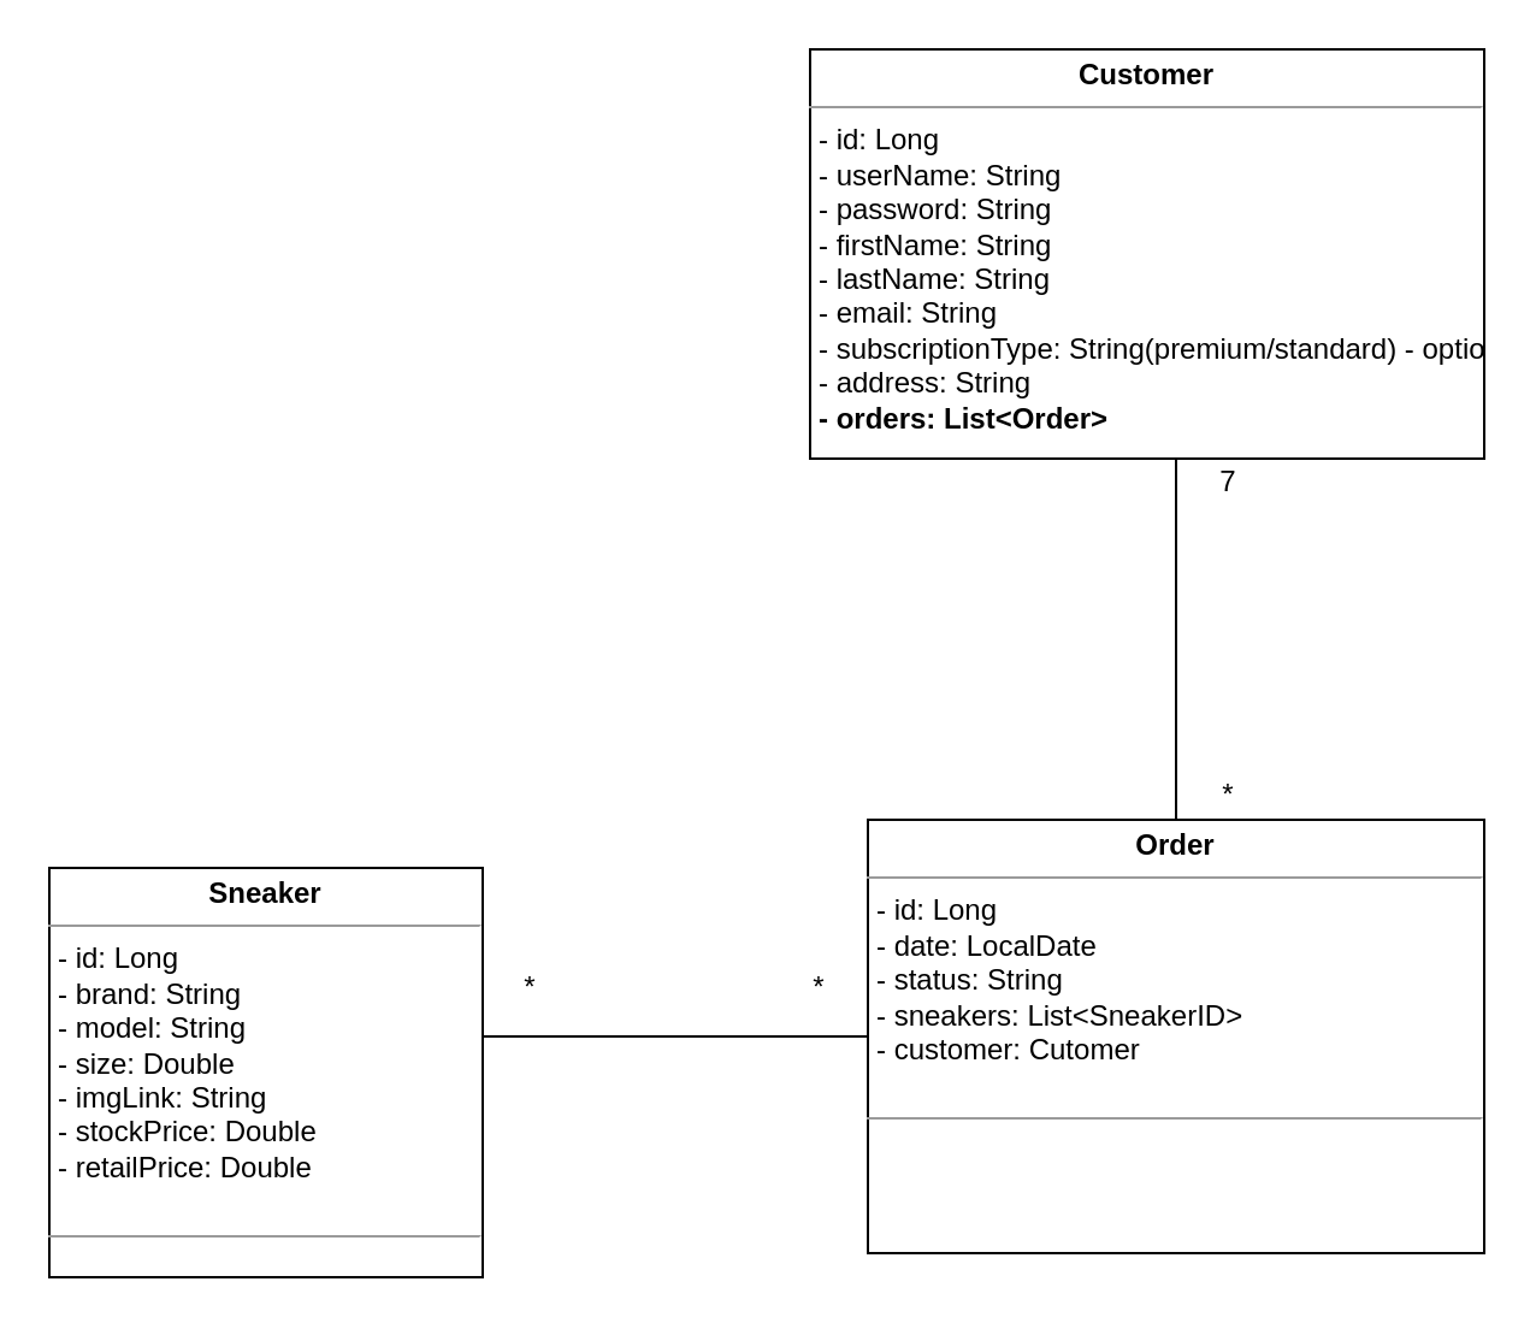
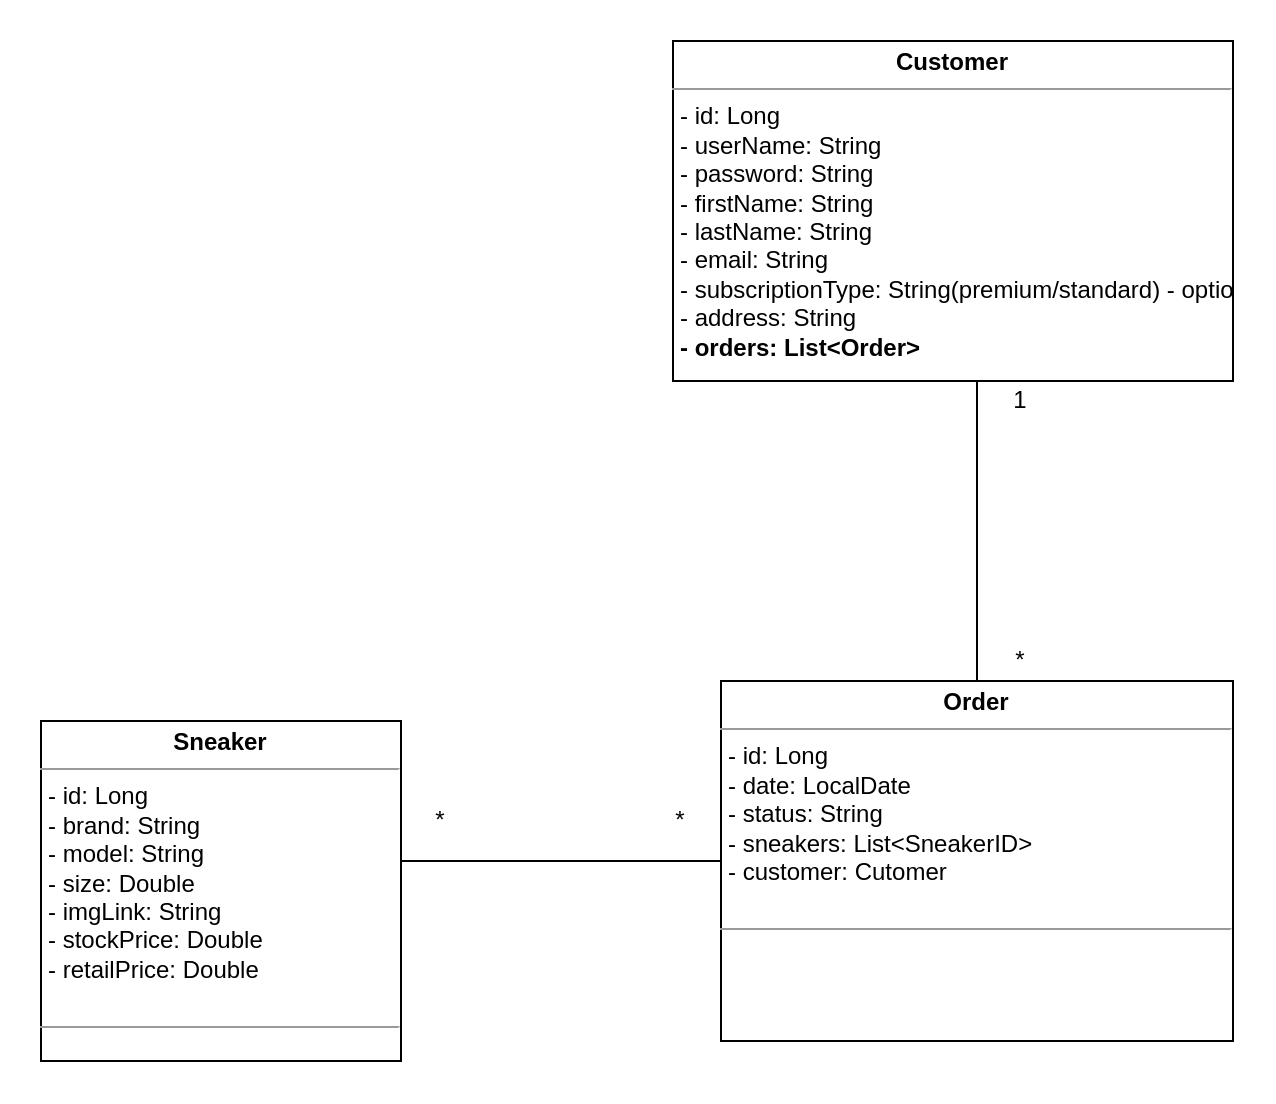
  <mxCell id="0" />
  <mxCell id="1" parent="0" />
  <mxCell id="2" value="&lt;p style=&quot;margin: 0px ; margin-top: 4px ; text-align: center&quot;&gt;&lt;b&gt;Sneaker&lt;/b&gt;&lt;/p&gt;&lt;hr size=&quot;1&quot;&gt;&lt;p style=&quot;margin: 0px ; margin-left: 4px&quot;&gt;- id: Long&lt;/p&gt;&lt;p style=&quot;margin: 0px ; margin-left: 4px&quot;&gt;- brand: String&lt;/p&gt;&lt;p style=&quot;margin: 0px ; margin-left: 4px&quot;&gt;- model: String&lt;/p&gt;&lt;p style=&quot;margin: 0px ; margin-left: 4px&quot;&gt;- size: Double&lt;/p&gt;&lt;p style=&quot;margin: 0px ; margin-left: 4px&quot;&gt;- imgLink: String&lt;/p&gt;&lt;p style=&quot;margin: 0px ; margin-left: 4px&quot;&gt;- stockPrice: Double&lt;/p&gt;&lt;p style=&quot;margin: 0px ; margin-left: 4px&quot;&gt;- retailPrice: Double&lt;/p&gt;&lt;p style=&quot;margin: 0px ; margin-left: 4px&quot;&gt;&lt;br&gt;&lt;/p&gt;&lt;hr size=&quot;1&quot;&gt;&lt;p style=&quot;margin: 0px ; margin-left: 4px&quot;&gt;&lt;br&gt;&lt;/p&gt;" style="verticalAlign=top;align=left;overflow=fill;fontSize=12;fontFamily=Helvetica;html=1;" vertex="1" parent="1"><mxGeometry x="20" y="360" width="180" height="170" as="geometry" /></mxCell>
  <mxCell id="3" value="&lt;p style=&quot;margin: 0px ; margin-top: 4px ; text-align: center&quot;&gt;&lt;b&gt;Order&lt;/b&gt;&lt;/p&gt;&lt;hr size=&quot;1&quot;&gt;&lt;p style=&quot;margin: 0px ; margin-left: 4px&quot;&gt;- id: Long&lt;/p&gt;&lt;p style=&quot;margin: 0px ; margin-left: 4px&quot;&gt;- date: LocalDate&lt;/p&gt;&lt;p style=&quot;margin: 0px ; margin-left: 4px&quot;&gt;- status: String&lt;/p&gt;&lt;p style=&quot;margin: 0px ; margin-left: 4px&quot;&gt;- sneakers: List&amp;lt;SneakerID&amp;gt;&lt;/p&gt;&lt;p style=&quot;margin: 0px ; margin-left: 4px&quot;&gt;- customer: Cutomer&lt;/p&gt;&lt;p style=&quot;margin: 0px ; margin-left: 4px&quot;&gt;&lt;br&gt;&lt;/p&gt;&lt;hr size=&quot;1&quot;&gt;&lt;p style=&quot;margin: 0px ; margin-left: 4px&quot;&gt;&lt;br&gt;&lt;/p&gt;" style="verticalAlign=top;align=left;overflow=fill;fontSize=12;fontFamily=Helvetica;html=1;" vertex="1" parent="1"><mxGeometry x="360" y="340" width="256" height="180" as="geometry" /></mxCell>
  <mxCell id="4" value="" style="endArrow=none;html=1;exitX=0.5;exitY=0;exitDx=0;exitDy=0;" edge="1" parent="1" source="3"><mxGeometry width="50" height="50" relative="1" as="geometry"><mxPoint x="480" y="300" as="sourcePoint" /><mxPoint x="488" y="190" as="targetPoint" /></mxGeometry></mxCell>
  <mxCell id="5" value="&lt;p style=&quot;margin: 0px ; margin-top: 4px ; text-align: center&quot;&gt;&lt;b&gt;Customer&lt;/b&gt;&lt;/p&gt;&lt;hr size=&quot;1&quot;&gt;&lt;p style=&quot;margin: 0px ; margin-left: 4px&quot;&gt;- id: Long&lt;/p&gt;&lt;p style=&quot;margin: 0px ; margin-left: 4px&quot;&gt;- userName: String&lt;/p&gt;&lt;p style=&quot;margin: 0px ; margin-left: 4px&quot;&gt;- password: String&lt;/p&gt;&lt;p style=&quot;margin: 0px ; margin-left: 4px&quot;&gt;- firstName: String&lt;/p&gt;&lt;p style=&quot;margin: 0px ; margin-left: 4px&quot;&gt;- lastName: String&lt;/p&gt;&lt;p style=&quot;margin: 0px ; margin-left: 4px&quot;&gt;- email: String&lt;/p&gt;&lt;p style=&quot;margin: 0px ; margin-left: 4px&quot;&gt;- subscriptionType: String(premium/standard) - optional&lt;/p&gt;&lt;p style=&quot;margin: 0px ; margin-left: 4px&quot;&gt;- address: String&lt;/p&gt;&lt;p style=&quot;margin: 0px ; margin-left: 4px&quot;&gt;&lt;b&gt;- orders: List&amp;lt;Order&amp;gt;&lt;/b&gt;&lt;/p&gt;&lt;p style=&quot;margin: 0px ; margin-left: 4px&quot;&gt;&lt;br&gt;&lt;/p&gt;&lt;p style=&quot;margin: 0px ; margin-left: 4px&quot;&gt;&lt;br&gt;&lt;/p&gt;&lt;hr size=&quot;1&quot;&gt;&lt;p style=&quot;margin: 0px ; margin-left: 4px&quot;&gt;&lt;br&gt;&lt;/p&gt;" style="verticalAlign=top;align=left;overflow=fill;fontSize=12;fontFamily=Helvetica;html=1;" vertex="1" parent="1"><mxGeometry x="336" y="20" width="280" height="170" as="geometry" /></mxCell>
  <mxCell id="6" value="*" style="text;html=1;strokeColor=none;fillColor=none;align=center;verticalAlign=middle;whiteSpace=wrap;rounded=0;" vertex="1" parent="1"><mxGeometry x="490" y="320" width="40" height="20" as="geometry" /></mxCell>
- <mxCell id="7" value="7" style="text;html=1;strokeColor=none;fillColor=none;align=center;verticalAlign=middle;whiteSpace=wrap;rounded=0;" vertex="1" parent="1"><mxGeometry x="490" y="190" width="40" height="20" as="geometry" /></mxCell>
+ <mxCell id="7" value="1" style="text;html=1;strokeColor=none;fillColor=none;align=center;verticalAlign=middle;whiteSpace=wrap;rounded=0;" vertex="1" parent="1"><mxGeometry x="490" y="190" width="40" height="20" as="geometry" /></mxCell>
  <mxCell id="8" value="" style="endArrow=none;html=1;entryX=0;entryY=0.5;entryDx=0;entryDy=0;exitX=1;exitY=0.412;exitDx=0;exitDy=0;exitPerimeter=0;" edge="1" parent="1" source="2" target="3"><mxGeometry width="50" height="50" relative="1" as="geometry"><mxPoint x="250" y="440" as="sourcePoint" /><mxPoint x="300" y="390" as="targetPoint" /></mxGeometry></mxCell>
  <mxCell id="9" value="*" style="text;html=1;strokeColor=none;fillColor=none;align=center;verticalAlign=middle;whiteSpace=wrap;rounded=0;" vertex="1" parent="1"><mxGeometry x="320" y="400" width="40" height="20" as="geometry" /></mxCell>
  <mxCell id="10" value="*" style="text;html=1;strokeColor=none;fillColor=none;align=center;verticalAlign=middle;whiteSpace=wrap;rounded=0;" vertex="1" parent="1"><mxGeometry x="200" y="400" width="40" height="20" as="geometry" /></mxCell>
